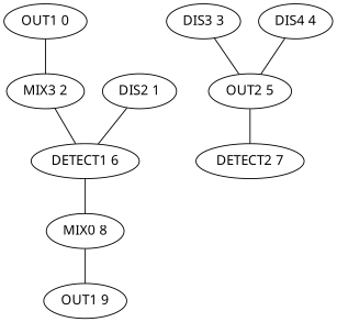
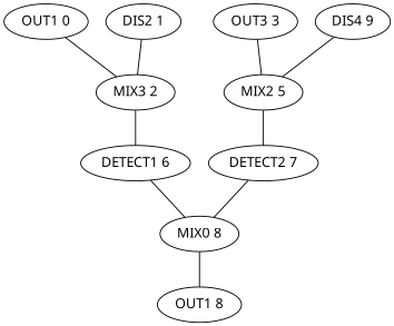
  graph {
    fontname="Noto Sans"
    node [fontname="Noto Sans"]
    edge [fontname="Noto Sans"]
    n1 [label="OUT1 0"]
    n2 [label="MIX3 2"]
    n3 [label="DETECT1 6"]
    n4 [label="DIS2 1"]
    n5 [label="MIX0 8"]
-   n6 [label="DIS3 3"]
-   n7 [label="OUT2 5"]
+   n6 [label="OUT3 3"]
+   n7 [label="MIX2 5"]
    n8 [label="DETECT2 7"]
-   n9 [label="DIS4 4"]
-   n10 [label="OUT1 9"]
+   n9 [label="DIS4 9"]
+   n10 [label="OUT1 8"]
    n1 -- n2
    n2 -- n3
    n3 -- n5
-   n4 -- n3
+   n4 -- n2
    n5 -- n10
    n6 -- n7
    n7 -- n8
+   n8 -- n5
    n9 -- n7
  }
